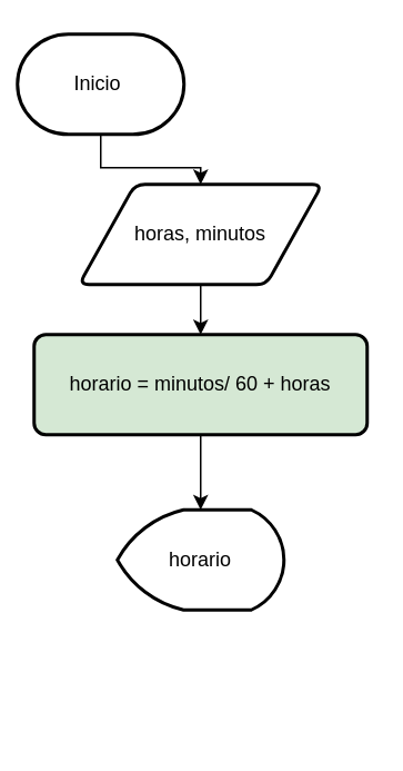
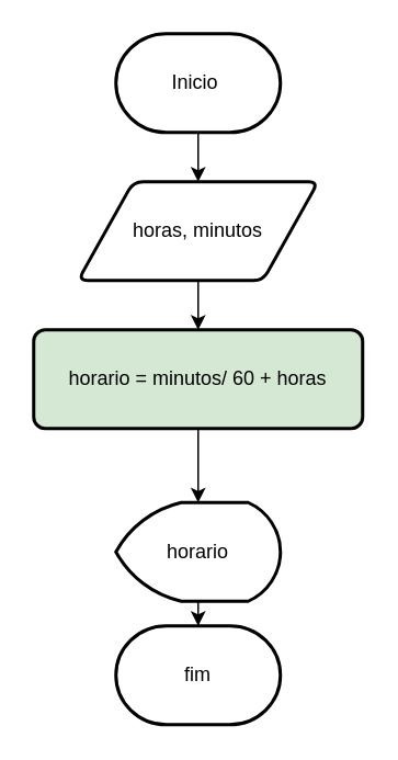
  <mxCell id="0" />
  <mxCell id="1" parent="0" />
  <mxCell id="2" value="" style="edgeStyle=orthogonalEdgeStyle;rounded=0;orthogonalLoop=1;jettySize=auto;html=1;" edge="1" parent="1" source="3" target="5"><mxGeometry relative="1" as="geometry" /></mxCell>
- <mxCell id="3" value="Inicio&amp;nbsp;" style="strokeWidth=2;html=1;shape=mxgraph.flowchart.terminator;whiteSpace=wrap;" vertex="1" parent="1"><mxGeometry x="10" y="20" width="100" height="60" as="geometry" /></mxCell>
+ <mxCell id="3" value="Inicio&amp;nbsp;" style="strokeWidth=2;html=1;shape=mxgraph.flowchart.terminator;whiteSpace=wrap;" vertex="1" parent="1"><mxGeometry x="70" width="100" height="60" as="geometry" y="20" /></mxCell>
  <mxCell id="4" value="" style="edgeStyle=orthogonalEdgeStyle;rounded=0;orthogonalLoop=1;jettySize=auto;html=1;" edge="1" parent="1" source="5" target="7"><mxGeometry relative="1" as="geometry" /></mxCell>
  <mxCell id="5" value="horas, minutos" style="shape=parallelogram;html=1;strokeWidth=2;perimeter=parallelogramPerimeter;whiteSpace=wrap;rounded=1;arcSize=12;size=0.23;" vertex="1" parent="1"><mxGeometry x="47" y="110" width="146" height="60" as="geometry" /></mxCell>
  <mxCell id="6" value="" style="edgeStyle=orthogonalEdgeStyle;rounded=0;orthogonalLoop=1;jettySize=auto;html=1;" edge="1" parent="1" source="7" target="9"><mxGeometry relative="1" as="geometry" /></mxCell>
  <mxCell id="7" value="horario = minutos/ 60 + horas" style="rounded=1;whiteSpace=wrap;html=1;absoluteArcSize=1;arcSize=14;strokeWidth=2;fillColor=#d5e8d4;" vertex="1" parent="1"><mxGeometry x="20" y="200" width="200" height="60" as="geometry" /></mxCell>
+ <mxCell id="8" value="" style="edgeStyle=orthogonalEdgeStyle;rounded=0;orthogonalLoop=1;jettySize=auto;html=1;" edge="1" parent="1" source="9" target="10"><mxGeometry relative="1" as="geometry" /></mxCell>
  <mxCell id="9" value="horario" style="strokeWidth=2;html=1;shape=mxgraph.flowchart.display;whiteSpace=wrap;" vertex="1" parent="1"><mxGeometry x="70" y="305" width="100" height="60" as="geometry" /></mxCell>
+ <mxCell id="10" value="fim" style="strokeWidth=2;html=1;shape=mxgraph.flowchart.terminator;whiteSpace=wrap;" vertex="1" parent="1"><mxGeometry x="70" y="380" width="100" height="60" as="geometry" /></mxCell>
